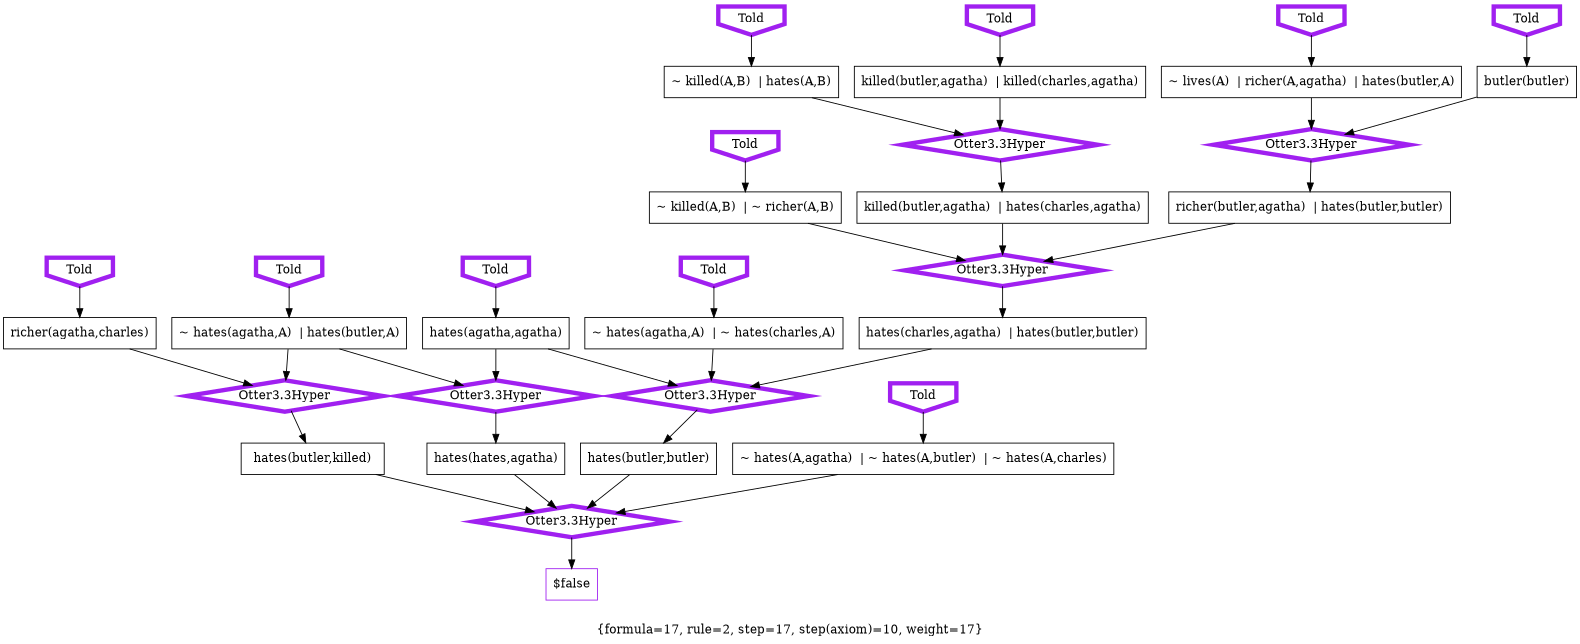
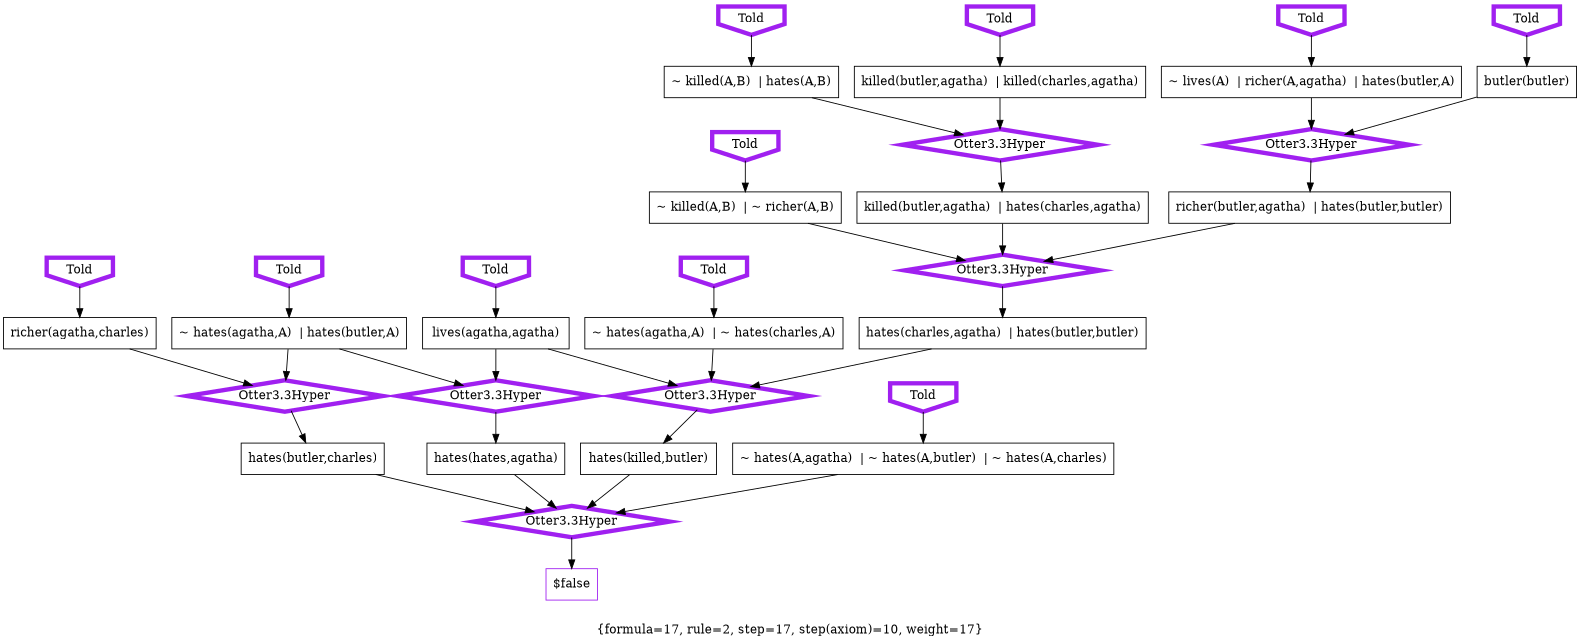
  digraph {
    label="{formula=17, rule=2, step=17, step(axiom)=10, weight=17}"
    labelloc=b
    node [color=purple fillcolor=white shape=box style=filled]
    n1 [color=black label="butler(butler)"]
    n2 [label="Otter3.3Hyper" penwidth=5 shape=diamond]
    n3 [color=black label="richer(butler,agatha)  | hates(butler,butler)"]
    n4 [color=black label="hates(charles,agatha)  | hates(butler,butler)"]
    n5 [label="Otter3.3Hyper" penwidth=5 shape=diamond]
-   n6 [color=black label="hates(butler,butler)"]
+   n6 [color=black label="hates(killed,butler)"]
    n7 [color=black label="~ hates(agatha,A)  | hates(butler,A)"]
    n8 [label="Otter3.3Hyper" penwidth=5 shape=diamond]
    n9 [label="Otter3.3Hyper" penwidth=5 shape=diamond]
    n10 [color=black label="hates(hates,agatha)"]
-   n11 [color=black label="hates(butler,killed)"]
+   n11 [color=black label="hates(butler,charles)"]
    n12 [label="Otter3.3Hyper" penwidth=5 shape=diamond]
    n13 [label="$false"]
    n14 [label="Otter3.3Hyper" penwidth=5 shape=diamond]
    n15 [color=black label="~ hates(A,agatha)  | ~ hates(A,butler)  | ~ hates(A,charles)"]
-   n16 [color=black label="hates(agatha,agatha)"]
+   n16 [color=black label="lives(agatha,agatha)"]
    n17 [color=black label="richer(agatha,charles)"]
    n18 [color=black label="~ lives(A)  | richer(A,agatha)  | hates(butler,A)"]
    n19 [color=black label="~ hates(agatha,A)  | ~ hates(charles,A)"]
    n20 [color=black label="~ killed(A,B)  | ~ richer(A,B)"]
    n21 [color=black label="~ killed(A,B)  | hates(A,B)"]
    n22 [label="Otter3.3Hyper" penwidth=5 shape=diamond]
    n23 [color=black label="killed(butler,agatha)  | hates(charles,agatha)"]
    n24 [color=black label="killed(butler,agatha)  | killed(charles,agatha)"]
    n25 [label=Told penwidth=5 shape=invhouse]
    n26 [label=Told penwidth=5 shape=invhouse]
    n27 [label=Told penwidth=5 shape=invhouse]
    n28 [label=Told penwidth=5 shape=invhouse]
    n29 [label=Told penwidth=5 shape=invhouse]
    n30 [label=Told penwidth=5 shape=invhouse]
    n31 [label=Told penwidth=5 shape=invhouse]
    n32 [label=Told penwidth=5 shape=invhouse]
    n33 [label=Told penwidth=5 shape=invhouse]
    n34 [label=Told penwidth=5 shape=invhouse]
    n1 -> n2
    n2 -> n3
    n3 -> n14
    n4 -> n5
    n5 -> n6
    n6 -> n12
    n7 -> n8
    n7 -> n9
    n8 -> n10
    n9 -> n11
    n10 -> n12
    n11 -> n12
    n12 -> n13
    n14 -> n4
    n15 -> n12
    n16 -> n5
    n16 -> n8
    n17 -> n9
    n18 -> n2
    n19 -> n5
    n20 -> n14
    n21 -> n22
    n22 -> n23
    n23 -> n14
    n24 -> n22
    n25 -> n15
    n26 -> n1
    n27 -> n7
    n28 -> n19
    n29 -> n24
    n30 -> n16
    n31 -> n20
    n32 -> n21
    n33 -> n17
    n34 -> n18
  }
